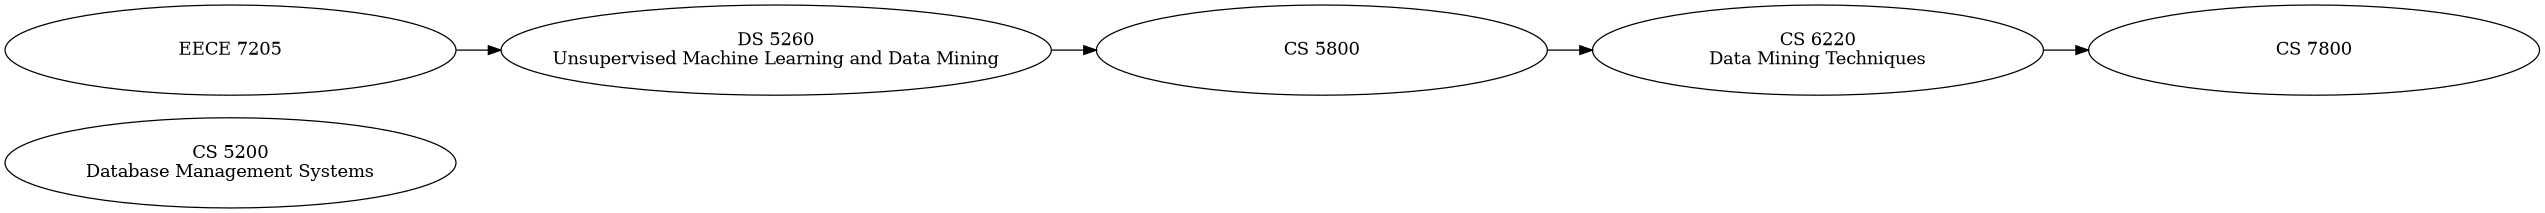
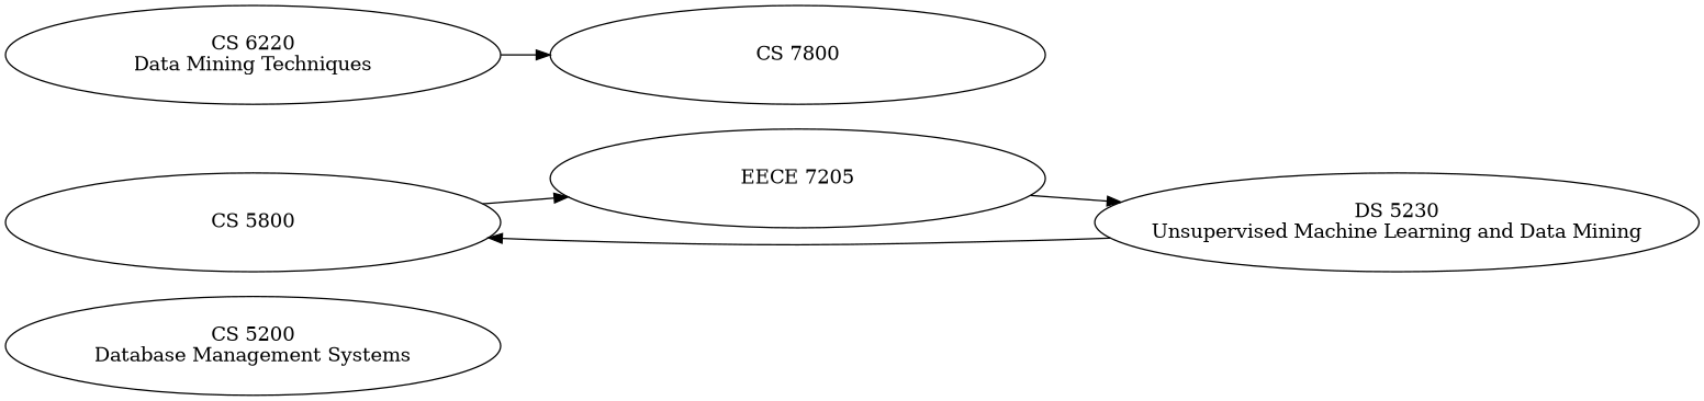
  digraph {
    rankdir=LR
    n1 [height=1 label="CS 5200\nDatabase Management Systems" width=5]
    n2 [height=1 label="CS 5800\n" width=5]
    n3 [height=1 label="CS 6220\nData Mining Techniques" width=5]
    n4 [height=1 label="CS 7800\n" width=5]
-   n5 [height=1 label="DS 5260\nUnsupervised Machine Learning and Data Mining" width=5]
+   n5 [height=1 label="DS 5230\nUnsupervised Machine Learning and Data Mining" width=5]
    n6 [height=1 label="EECE 7205\n" width=5]
-   n2 -> n3
+   n2 -> n6
    n3 -> n4
    n5 -> n2
    n6 -> n5
  }
